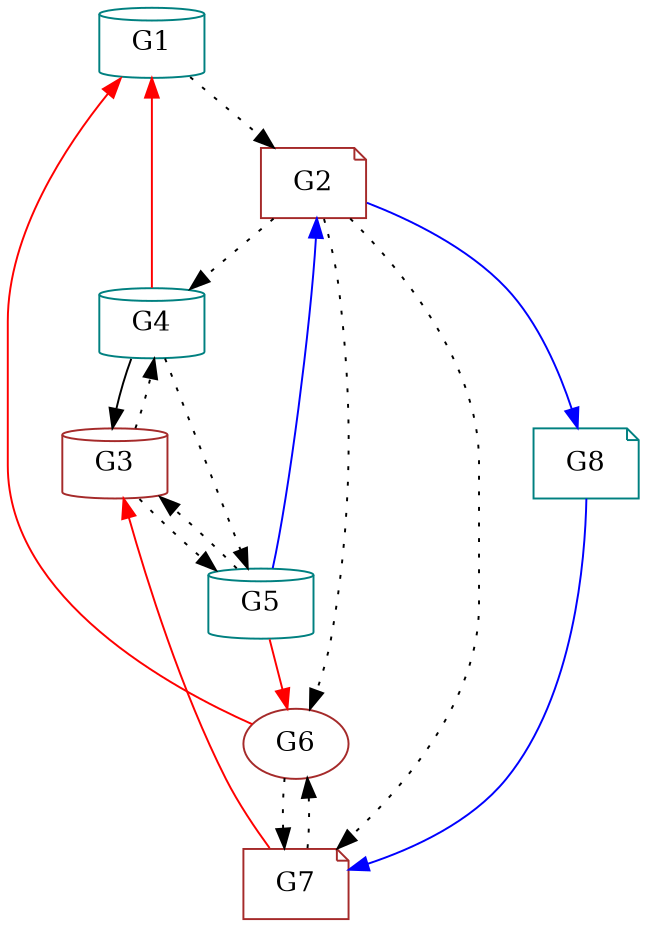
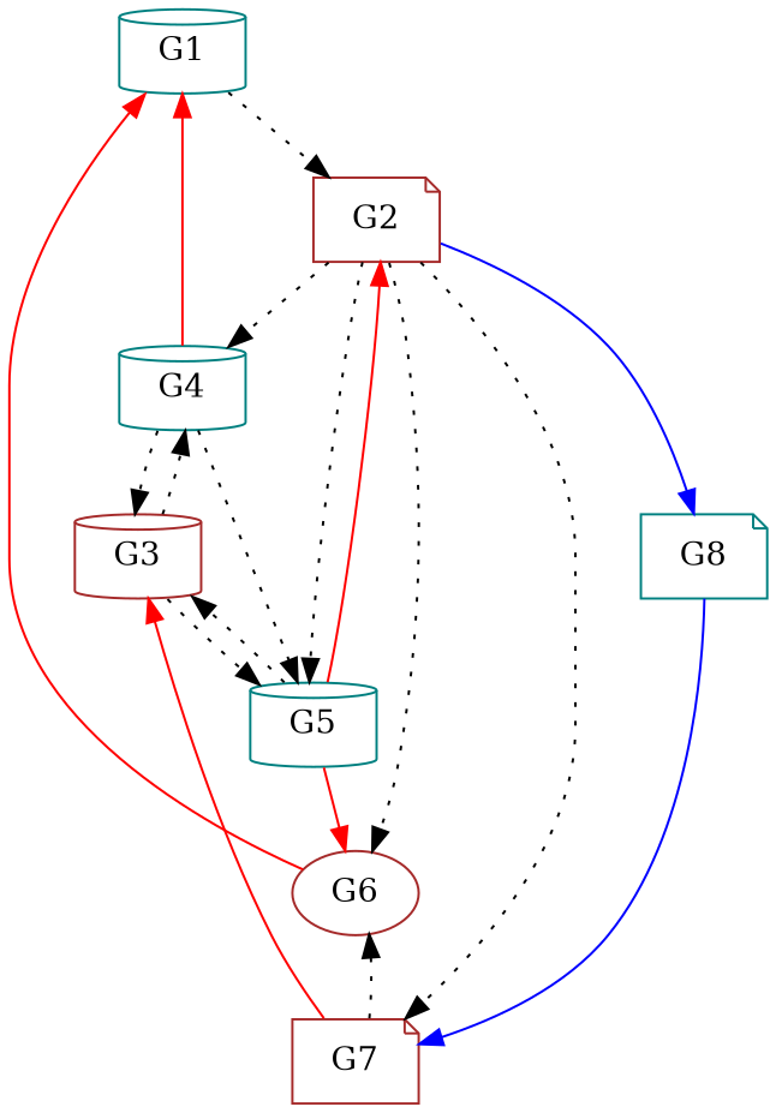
  digraph {
    node [color=teal shape=cylinder]
    edge [style=dotted]
    n1 [label=G1]
    n2 [color=brown label=G2 shape=note]
    n3 [label=G4]
    n4 [label=G5]
    n5 [color=brown label=G6 shape=ellipse]
    n6 [color=brown label=G7 shape=note]
    n7 [label=G8 shape=note]
    n8 [color=brown label=G3]
    n1 -> n2
    n2 -> n3
+   n2 -> n4
    n2 -> n5
    n2 -> n6
    n2 -> n7 [color=blue style=""]
    n3 -> n1 [color=red style=""]
    n3 -> n4
-   n3 -> n8 [style=solid]
-   n4 -> n2 [color=blue style=""]
+   n3 -> n8
+   n4 -> n2 [color=red style=""]
    n4 -> n5 [color=red style=""]
    n4 -> n8
    n5 -> n1 [color=red style=""]
-   n5 -> n6
    n6 -> n5
    n6 -> n8 [color=red style=""]
    n7 -> n6 [color=blue style=""]
    n8 -> n3
    n8 -> n4
  }
